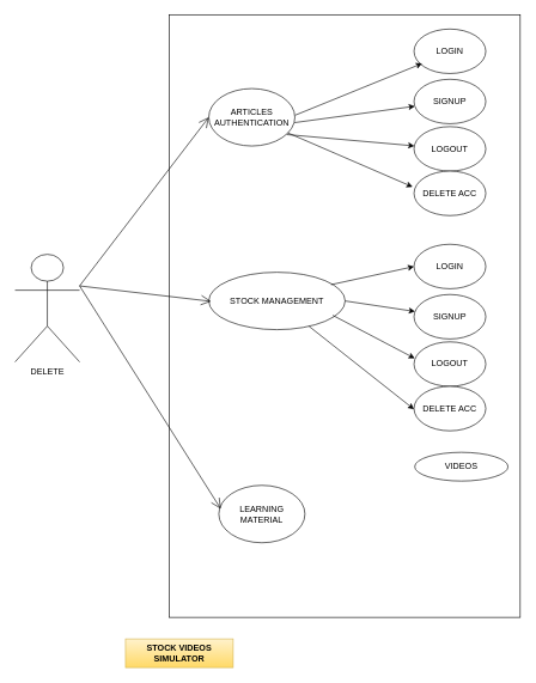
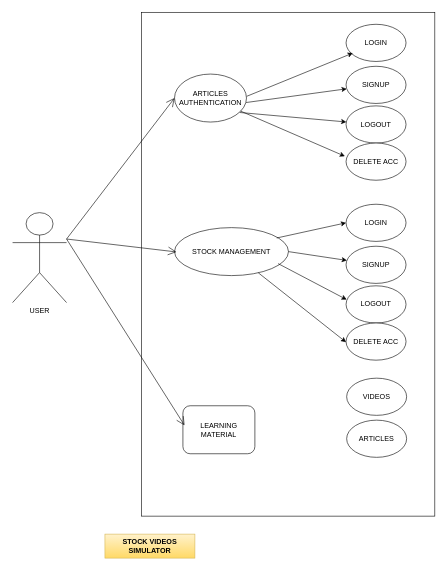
  <mxCell id="0" />
  <mxCell id="1" parent="0" />
- <mxCell id="2" value="DELETE" style="shape=umlActor;verticalLabelPosition=bottom;verticalAlign=top;html=1;outlineConnect=0;movable=1;resizable=1;rotatable=1;deletable=1;editable=1;locked=0;connectable=1;" parent="1" vertex="1"><mxGeometry x="20" y="354" width="90" height="150" as="geometry" /></mxCell>
+ <mxCell id="2" value="USER" style="shape=umlActor;verticalLabelPosition=bottom;verticalAlign=top;html=1;outlineConnect=0;movable=1;resizable=1;rotatable=1;deletable=1;editable=1;locked=0;connectable=1;" parent="1" vertex="1"><mxGeometry x="20" y="354" width="90" height="150" as="geometry" /></mxCell>
  <mxCell id="3" value="" style="rounded=0;whiteSpace=wrap;html=1;movable=1;resizable=1;rotatable=1;deletable=1;editable=1;locked=0;connectable=1;" parent="1" vertex="1"><mxGeometry x="235" y="20" width="489" height="840" as="geometry" /></mxCell>
  <mxCell id="4" value="ARTICLES AUTHENTICATION" style="ellipse;whiteSpace=wrap;html=1;movable=1;resizable=1;rotatable=1;deletable=1;editable=1;locked=0;connectable=1;" parent="1" vertex="1"><mxGeometry x="290" y="123" width="120" height="80" as="geometry" /></mxCell>
  <mxCell id="5" value="STOCK MANAGEMENT" style="ellipse;whiteSpace=wrap;html=1;movable=1;resizable=1;rotatable=1;deletable=1;editable=1;locked=0;connectable=1;" parent="1" vertex="1"><mxGeometry x="290" y="379" width="190" height="80" as="geometry" /></mxCell>
- <mxCell id="6" value="LEARNING MATERIAL" style="ellipse;whiteSpace=wrap;html=1;movable=1;resizable=1;rotatable=1;deletable=1;editable=1;locked=0;connectable=1;" parent="1" vertex="1"><mxGeometry x="304" y="676" width="120" height="80" as="geometry" /></mxCell>
+ <mxCell id="6" value="LEARNING MATERIAL" style="whiteSpace=wrap;html=1;movable=1;resizable=1;rotatable=1;deletable=1;editable=1;locked=0;connectable=1;rounded=1;" parent="1" vertex="1"><mxGeometry x="304" y="676" width="120" height="80" as="geometry" /></mxCell>
  <mxCell id="7" value="" style="endArrow=open;endFill=1;endSize=12;html=1;rounded=0;movable=1;resizable=1;rotatable=1;deletable=1;editable=1;locked=0;connectable=1;entryX=0;entryY=0.5;entryDx=0;entryDy=0;" parent="1" target="4" edge="1"><mxGeometry width="160" relative="1" as="geometry"><mxPoint x="110" y="398" as="sourcePoint" /><mxPoint x="290" y="258" as="targetPoint" /></mxGeometry></mxCell>
  <mxCell id="8" value="" style="endArrow=open;endFill=1;endSize=12;html=1;rounded=0;movable=1;resizable=1;rotatable=1;deletable=1;editable=1;locked=0;connectable=1;entryX=0.017;entryY=0.507;entryDx=0;entryDy=0;entryPerimeter=0;" parent="1" edge="1" target="5"><mxGeometry width="160" relative="1" as="geometry"><mxPoint x="110" y="398" as="sourcePoint" /><mxPoint x="290" y="428" as="targetPoint" /></mxGeometry></mxCell>
  <mxCell id="9" value="" style="endArrow=open;endFill=1;endSize=12;html=1;rounded=0;movable=1;resizable=1;rotatable=1;deletable=1;editable=1;locked=0;connectable=1;entryX=0.022;entryY=0.408;entryDx=0;entryDy=0;entryPerimeter=0;" parent="1" target="6" edge="1"><mxGeometry width="160" relative="1" as="geometry"><mxPoint x="110" y="398" as="sourcePoint" /><mxPoint x="290" y="588" as="targetPoint" /></mxGeometry></mxCell>
  <mxCell id="10" value="STOCK VIDEOS SIMULATOR" style="text;html=1;align=center;verticalAlign=middle;whiteSpace=wrap;rounded=0;fontStyle=1;fillColor=#fff2cc;strokeColor=#d6b656;gradientColor=#ffd966;" parent="1" vertex="1"><mxGeometry x="174" y="890" width="150" height="40" as="geometry" /></mxCell>
  <mxCell id="11" value="LOGIN&lt;span style=&quot;color: rgba(0, 0, 0, 0); font-family: monospace; font-size: 0px; text-align: start; text-wrap-mode: nowrap;&quot;&gt;%3CmxGraphModel%3E%3Croot%3E%3CmxCell%20id%3D%220%22%2F%3E%3CmxCell%20id%3D%221%22%20parent%3D%220%22%2F%3E%3CmxCell%20id%3D%222%22%20value%3D%22USER%20AUTHENTICATION%22%20style%3D%22ellipse%3BwhiteSpace%3Dwrap%3Bhtml%3D1%3Bmovable%3D1%3Bresizable%3D1%3Brotatable%3D1%3Bdeletable%3D1%3Beditable%3D1%3Blocked%3D0%3Bconnectable%3D1%3B%22%20vertex%3D%221%22%20parent%3D%221%22%3E%3CmxGeometry%20x%3D%22446%22%20y%3D%22201%22%20width%3D%22120%22%20height%3D%2280%22%20as%3D%22geometry%22%2F%3E%3C%2FmxCell%3E%3C%2Froot%3E%3C%2FmxGraphModel%3E&lt;/span&gt;" style="ellipse;whiteSpace=wrap;html=1;movable=1;resizable=1;rotatable=1;deletable=1;editable=1;locked=0;connectable=1;" vertex="1" parent="1"><mxGeometry x="576" width="100" height="62" as="geometry" y="40" /></mxCell>
  <mxCell id="12" value="SIGNUP" style="ellipse;whiteSpace=wrap;html=1;movable=1;resizable=1;rotatable=1;deletable=1;editable=1;locked=0;connectable=1;" vertex="1" parent="1"><mxGeometry x="576" y="110" width="100" height="62" as="geometry" /></mxCell>
  <mxCell id="13" value="LOGOUT" style="ellipse;whiteSpace=wrap;html=1;movable=1;resizable=1;rotatable=1;deletable=1;editable=1;locked=0;connectable=1;" vertex="1" parent="1"><mxGeometry x="576" y="176" width="100" height="62" as="geometry" /></mxCell>
  <mxCell id="14" value="DELETE ACC" style="ellipse;whiteSpace=wrap;html=1;movable=1;resizable=1;rotatable=1;deletable=1;editable=1;locked=0;connectable=1;" vertex="1" parent="1"><mxGeometry x="576" y="238" width="100" height="62" as="geometry" /></mxCell>
  <mxCell id="15" value="LOGIN&lt;span style=&quot;color: rgba(0, 0, 0, 0); font-family: monospace; font-size: 0px; text-align: start; text-wrap-mode: nowrap;&quot;&gt;%3CmxGraphModel%3E%3Croot%3E%3CmxCell%20id%3D%220%22%2F%3E%3CmxCell%20id%3D%221%22%20parent%3D%220%22%2F%3E%3CmxCell%20id%3D%222%22%20value%3D%22USER%20AUTHENTICATION%22%20style%3D%22ellipse%3BwhiteSpace%3Dwrap%3Bhtml%3D1%3Bmovable%3D1%3Bresizable%3D1%3Brotatable%3D1%3Bdeletable%3D1%3Beditable%3D1%3Blocked%3D0%3Bconnectable%3D1%3B%22%20vertex%3D%221%22%20parent%3D%221%22%3E%3CmxGeometry%20x%3D%22446%22%20y%3D%22201%22%20width%3D%22120%22%20height%3D%2280%22%20as%3D%22geometry%22%2F%3E%3C%2FmxCell%3E%3C%2Froot%3E%3C%2FmxGraphModel%3E&lt;/span&gt;" style="ellipse;whiteSpace=wrap;html=1;movable=1;resizable=1;rotatable=1;deletable=1;editable=1;locked=0;connectable=1;" vertex="1" parent="1"><mxGeometry x="576" y="340" width="100" height="62" as="geometry" /></mxCell>
  <mxCell id="16" value="SIGNUP" style="ellipse;whiteSpace=wrap;html=1;movable=1;resizable=1;rotatable=1;deletable=1;editable=1;locked=0;connectable=1;" vertex="1" parent="1"><mxGeometry x="576" y="410" width="100" height="62" as="geometry" /></mxCell>
  <mxCell id="17" value="LOGOUT" style="ellipse;whiteSpace=wrap;html=1;movable=1;resizable=1;rotatable=1;deletable=1;editable=1;locked=0;connectable=1;" vertex="1" parent="1"><mxGeometry x="576" y="476" width="100" height="62" as="geometry" /></mxCell>
  <mxCell id="18" value="DELETE ACC" style="ellipse;whiteSpace=wrap;html=1;movable=1;resizable=1;rotatable=1;deletable=1;editable=1;locked=0;connectable=1;" vertex="1" parent="1"><mxGeometry x="576" y="538" width="100" height="62" as="geometry" /></mxCell>
- <mxCell id="19" value="VIDEOS" style="ellipse;whiteSpace=wrap;html=1;movable=1;resizable=1;rotatable=1;deletable=1;editable=1;locked=0;connectable=1;" vertex="1" parent="1"><mxGeometry x="577" y="630" width="130" height="40" as="geometry" /></mxCell>
+ <mxCell id="19" value="VIDEOS" style="ellipse;whiteSpace=wrap;html=1;movable=1;resizable=1;rotatable=1;deletable=1;editable=1;locked=0;connectable=1;" vertex="1" parent="1"><mxGeometry x="577" y="630" width="100" height="62" as="geometry" /></mxCell>
+ <mxCell id="20" value="ARTICLES" style="ellipse;whiteSpace=wrap;html=1;movable=1;resizable=1;rotatable=1;deletable=1;editable=1;locked=0;connectable=1;" vertex="1" parent="1"><mxGeometry x="577" y="700" width="100" height="62" as="geometry" /></mxCell>
  <mxCell id="21" value="" style="endArrow=classic;html=1;rounded=0;exitX=0.979;exitY=0.463;exitDx=0;exitDy=0;exitPerimeter=0;" edge="1" parent="1"><mxGeometry width="50" height="50" relative="1" as="geometry"><mxPoint x="410.48" y="160.04" as="sourcePoint" /><mxPoint x="587.221" y="88.03" as="targetPoint" /></mxGeometry></mxCell>
  <mxCell id="22" value="" style="endArrow=classic;html=1;rounded=0;exitX=0.995;exitY=0.593;exitDx=0;exitDy=0;exitPerimeter=0;" edge="1" parent="1" source="4" target="12"><mxGeometry width="50" height="50" relative="1" as="geometry"><mxPoint x="417" y="176" as="sourcePoint" /><mxPoint x="595" y="99" as="targetPoint" /></mxGeometry></mxCell>
  <mxCell id="23" value="" style="endArrow=classic;html=1;rounded=0;exitX=0.908;exitY=0.801;exitDx=0;exitDy=0;exitPerimeter=0;" edge="1" parent="1" source="4" target="13"><mxGeometry width="50" height="50" relative="1" as="geometry"><mxPoint x="398" y="227" as="sourcePoint" /><mxPoint x="576" y="150" as="targetPoint" /></mxGeometry></mxCell>
  <mxCell id="24" value="" style="endArrow=classic;html=1;rounded=0;entryX=-0.02;entryY=0.355;entryDx=0;entryDy=0;entryPerimeter=0;" edge="1" parent="1" source="4" target="14"><mxGeometry width="50" height="50" relative="1" as="geometry"><mxPoint x="404" y="190" as="sourcePoint" /><mxPoint x="512" y="223" as="targetPoint" /></mxGeometry></mxCell>
  <mxCell id="25" value="" style="endArrow=classic;html=1;rounded=0;entryX=0;entryY=0.5;entryDx=0;entryDy=0;exitX=0.897;exitY=0.216;exitDx=0;exitDy=0;exitPerimeter=0;" edge="1" parent="1" source="5" target="15"><mxGeometry width="50" height="50" relative="1" as="geometry"><mxPoint x="402" y="370" as="sourcePoint" /><mxPoint x="576" y="445" as="targetPoint" /></mxGeometry></mxCell>
  <mxCell id="26" value="" style="endArrow=classic;html=1;rounded=0;exitX=1;exitY=0.5;exitDx=0;exitDy=0;" edge="1" parent="1" source="5" target="16"><mxGeometry width="50" height="50" relative="1" as="geometry"><mxPoint x="402" y="420" as="sourcePoint" /><mxPoint x="576" y="495" as="targetPoint" /></mxGeometry></mxCell>
  <mxCell id="27" value="" style="endArrow=classic;html=1;rounded=0;exitX=0.909;exitY=0.75;exitDx=0;exitDy=0;exitPerimeter=0;" edge="1" parent="1" source="5"><mxGeometry width="50" height="50" relative="1" as="geometry"><mxPoint x="410" y="482" as="sourcePoint" /><mxPoint x="577" y="499" as="targetPoint" /></mxGeometry></mxCell>
  <mxCell id="28" value="" style="endArrow=classic;html=1;rounded=0;" edge="1" parent="1" source="5"><mxGeometry width="50" height="50" relative="1" as="geometry"><mxPoint x="398" y="510" as="sourcePoint" /><mxPoint x="576" y="570" as="targetPoint" /></mxGeometry></mxCell>
